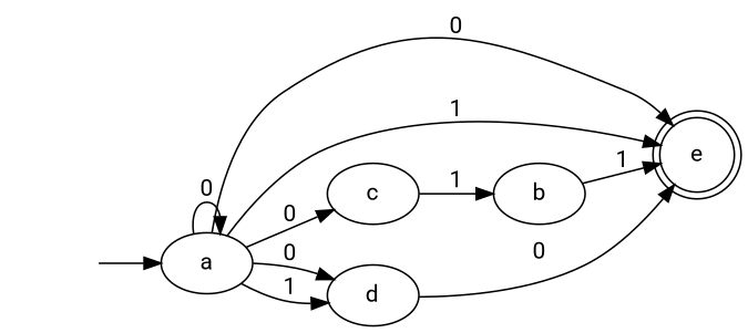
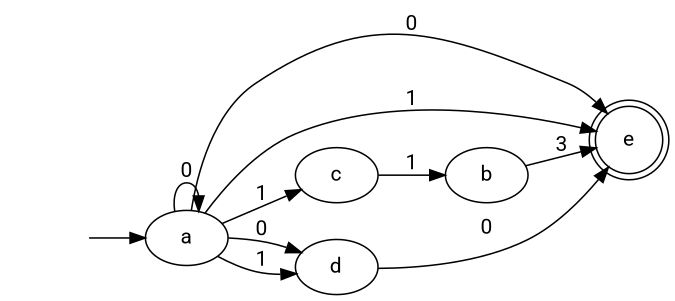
  digraph {
    fontname=Roboto
    rankdir=LR
    node [fontname=Roboto]
    edge [fontname=Roboto weight=0]
    "" [shape=none]
    a
    e [shape=doublecircle]
    c
    d
    b
    "" -> a [weight=""]
    a -> a [label=0]
    a -> e [label=0]
    a -> e [label=1 weight=1]
-   a -> c [label=0]
+   a -> c [label=1]
    a -> d [label=0]
    a -> d [label=1 weight=1]
    c -> b [label=1 weight=1]
    d -> e [label=0]
-   b -> e [label=1 weight=1]
+   b -> e [label=3 weight=1]
  }
